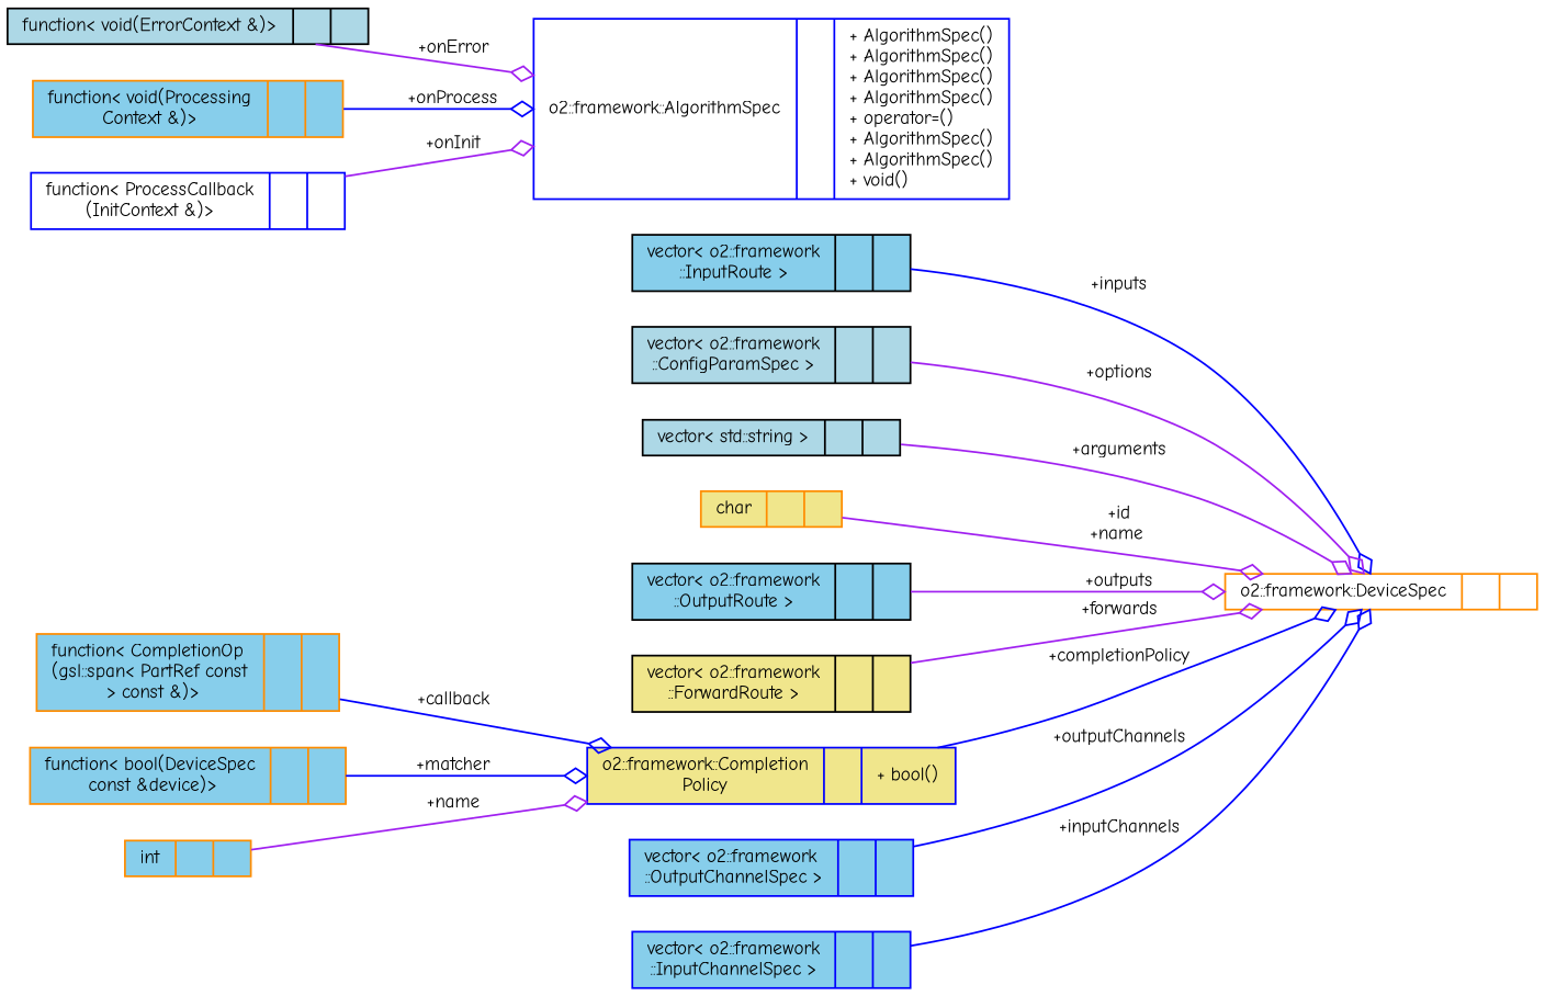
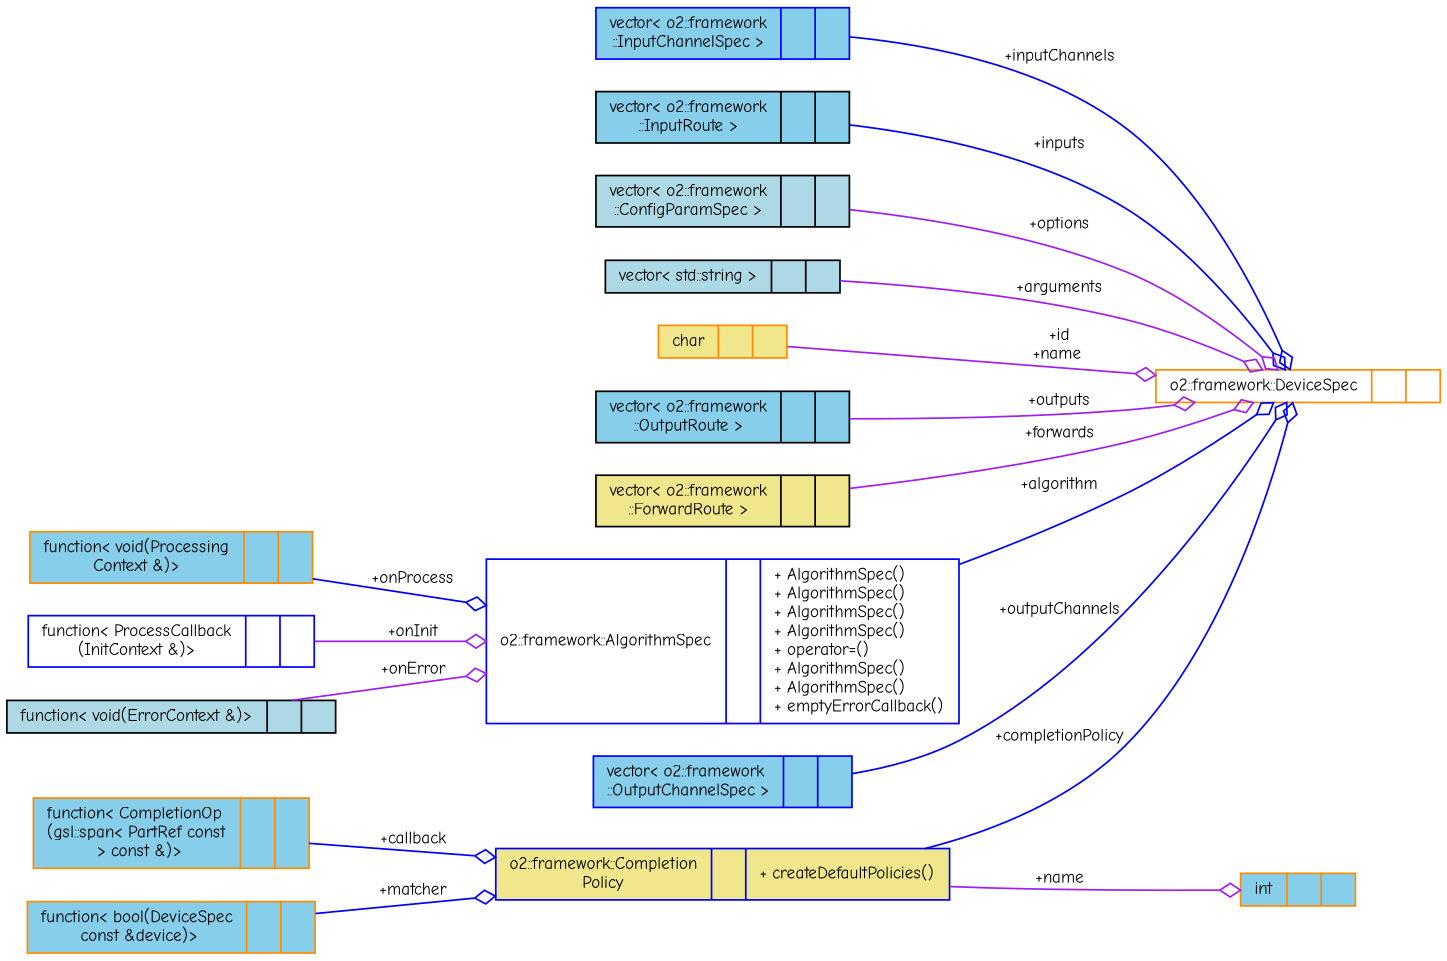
  digraph {
    fontname="Comic Neue"
    rankdir=LR
    node [color=darkorange fillcolor=skyblue fontname="Comic Neue" fontsize=10 shape=record style=filled]
    edge [arrowhead=odiamond color=blue fontname="Comic Neue" fontsize=10 labelfontname=Helvetica labelfontsize=10 style=solid]
    n1 [fillcolor=white fontcolor=black height=0.2 label="{o2::framework::DeviceSpec\n||}" width=0.4]
    n2 [color=black height=0.2 label="{vector\< o2::framework\l::InputRoute \>\n||}" width=0.4]
    n3 [color=black fillcolor=lightblue height=0.2 label="{vector\< o2::framework\l::ConfigParamSpec \>\n||}" width=0.4]
    n4 [color=black fillcolor=lightblue height=0.2 label="{vector\< std::string \>\n||}" width=0.4]
    n5 [fillcolor=khaki height=0.2 label="{char\n||}" width=0.4]
    n6 [color=black height=0.2 label="{vector\< o2::framework\l::OutputRoute \>\n||}" width=0.4]
    n7 [color=black fillcolor=khaki height=0.2 label="{vector\< o2::framework\l::ForwardRoute \>\n||}" width=0.4]
-   n8 [color=blue fillcolor=khaki height=0.2 label="{o2::framework::Completion\lPolicy\n||+ bool()\l}" width=0.4]
+   n8 [color=blue fillcolor=khaki height=0.2 label="{o2::framework::Completion\lPolicy\n||+ createDefaultPolicies()\l}" width=0.4]
    n9 [height=0.2 label="{function\< CompletionOp\l(gsl::span\< PartRef const\l  \> const &)\>\n||}" width=0.4]
    n10 [height=0.2 label="{function\< bool(DeviceSpec\l const &device)\>\n||}" width=0.4]
    n11 [height=0.2 label="{int\n||}" width=0.4]
-   n12 [color=blue fillcolor=white height=0.2 label="{o2::framework::AlgorithmSpec\n||+ AlgorithmSpec()\l+ AlgorithmSpec()\l+ AlgorithmSpec()\l+ AlgorithmSpec()\l+ operator=()\l+ AlgorithmSpec()\l+ AlgorithmSpec()\l+ void()\l}" width=0.4]
+   n12 [color=blue fillcolor=white height=0.2 label="{o2::framework::AlgorithmSpec\n||+ AlgorithmSpec()\l+ AlgorithmSpec()\l+ AlgorithmSpec()\l+ AlgorithmSpec()\l+ operator=()\l+ AlgorithmSpec()\l+ AlgorithmSpec()\l+ emptyErrorCallback()\l}" width=0.4]
    n13 [color=black fillcolor=lightblue height=0.2 label="{function\< void(ErrorContext &)\>\n||}" width=0.4]
    n14 [height=0.2 label="{function\< void(Processing\lContext &)\>\n||}" width=0.4]
    n15 [color=blue fillcolor=white height=0.2 label="{function\< ProcessCallback\l(InitContext &)\>\n||}" width=0.4]
    n16 [color=blue height=0.2 label="{vector\< o2::framework\l::OutputChannelSpec \>\n||}" width=0.4]
    n17 [color=blue height=0.2 label="{vector\< o2::framework\l::InputChannelSpec \>\n||}" width=0.4]
    n2 -> n1 [label=" +inputs"]
    n3 -> n1 [color=purple label=" +options"]
    n4 -> n1 [color=purple label=" +arguments"]
    n5 -> n1 [color=purple label=" +id\n+name"]
    n6 -> n1 [color=purple label=" +outputs"]
    n7 -> n1 [color=purple label=" +forwards"]
    n8 -> n1 [label=" +completionPolicy"]
    n9 -> n8 [label=" +callback"]
    n10 -> n8 [label=" +matcher"]
-   n11 -> n8 [color=purple label=" +name"]
+   n8 -> n11 [color=purple label=" +name"]
+   n12 -> n1 [label=" +algorithm"]
    n13 -> n12 [color=purple label=" +onError"]
    n14 -> n12 [label=" +onProcess"]
    n15 -> n12 [color=purple label=" +onInit"]
    n16 -> n1 [label=" +outputChannels"]
    n17 -> n1 [label=" +inputChannels"]
  }
